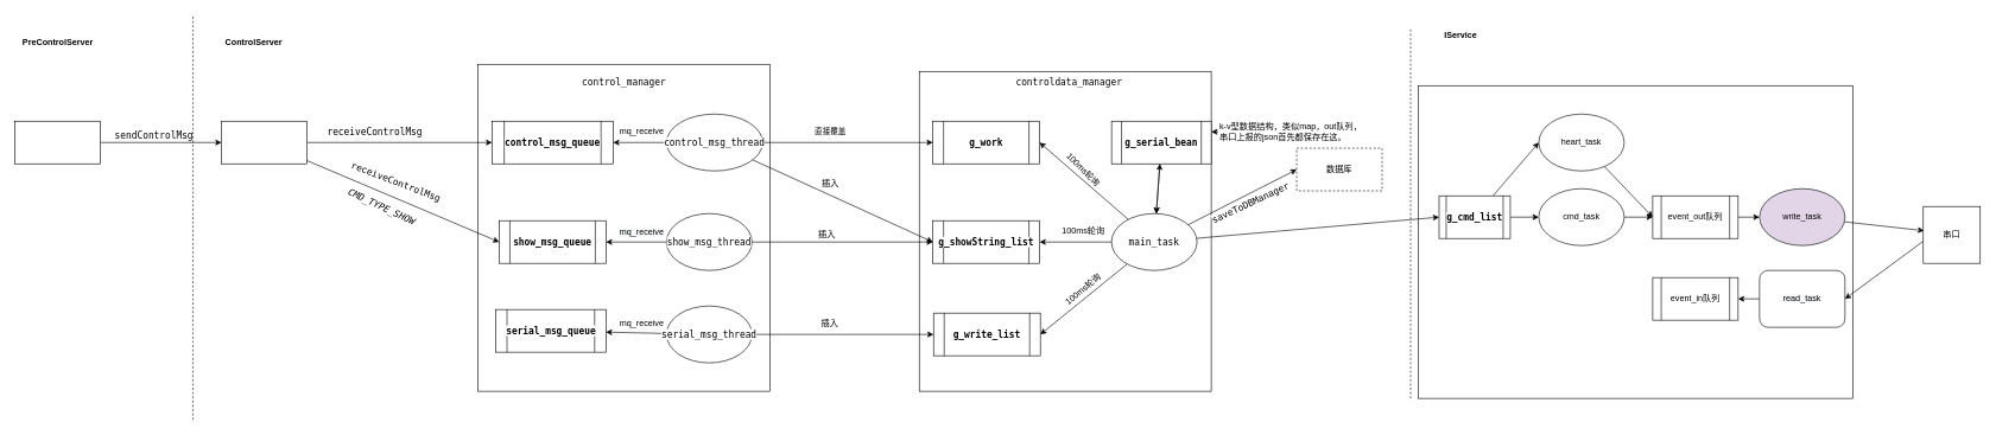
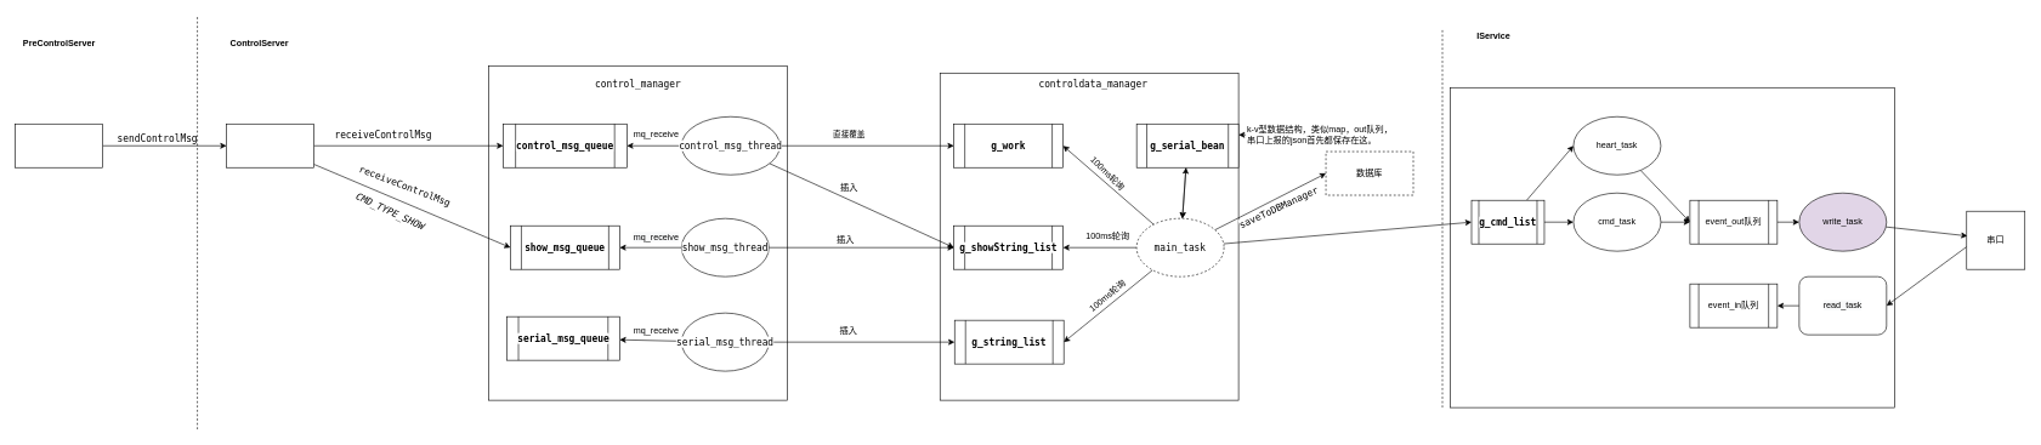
  <mxCell id="0" />
  <mxCell id="1" parent="0" />
  <mxCell id="2" value="" style="rounded=0;whiteSpace=wrap;html=1;align=left;" parent="1" vertex="1"><mxGeometry x="1991" y="120" width="610" height="440" as="geometry" /></mxCell>
  <mxCell id="3" value="" style="rounded=0;whiteSpace=wrap;html=1;" parent="1" vertex="1"><mxGeometry x="1290" y="100" width="410" height="450" as="geometry" /></mxCell>
  <mxCell id="4" value="" style="rounded=0;whiteSpace=wrap;html=1;" parent="1" vertex="1"><mxGeometry x="670" y="90" width="410" height="460" as="geometry" /></mxCell>
  <mxCell id="5" value="&lt;pre style=&quot;background-color: rgb(255 , 255 , 255) ; font-family: &amp;#34;jetbrains mono&amp;#34; , monospace ; font-size: 9.8pt&quot;&gt;control_manager&lt;/pre&gt;" style="text;html=1;align=center;verticalAlign=middle;resizable=0;points=[];autosize=1;strokeColor=none;" parent="1" vertex="1"><mxGeometry x="815" y="90" width="120" height="50" as="geometry" /></mxCell>
  <mxCell id="6" style="rounded=0;orthogonalLoop=1;jettySize=auto;html=1;entryX=0;entryY=0.5;entryDx=0;entryDy=0;" parent="1" source="9" target="16" edge="1"><mxGeometry relative="1" as="geometry" /></mxCell>
  <mxCell id="7" style="edgeStyle=none;rounded=0;orthogonalLoop=1;jettySize=auto;html=1;entryX=0;entryY=0.5;entryDx=0;entryDy=0;" parent="1" source="9" target="21" edge="1"><mxGeometry relative="1" as="geometry" /></mxCell>
  <mxCell id="8" style="edgeStyle=none;rounded=0;orthogonalLoop=1;jettySize=auto;html=1;" parent="1" source="9" target="19" edge="1"><mxGeometry relative="1" as="geometry" /></mxCell>
  <mxCell id="9" value="&lt;pre style=&quot;background-color: rgb(255 , 255 , 255) ; font-family: &amp;#34;jetbrains mono&amp;#34; , monospace ; font-size: 9.8pt&quot;&gt;control_msg_thread&lt;/pre&gt;" style="ellipse;whiteSpace=wrap;html=1;" parent="1" vertex="1"><mxGeometry x="935" y="160" width="135" height="80" as="geometry" /></mxCell>
  <mxCell id="10" style="edgeStyle=none;rounded=0;orthogonalLoop=1;jettySize=auto;html=1;" parent="1" source="12" target="21" edge="1"><mxGeometry relative="1" as="geometry" /></mxCell>
  <mxCell id="11" style="edgeStyle=none;rounded=0;orthogonalLoop=1;jettySize=auto;html=1;entryX=1;entryY=0.5;entryDx=0;entryDy=0;" parent="1" source="12" target="35" edge="1"><mxGeometry relative="1" as="geometry" /></mxCell>
  <mxCell id="12" value="&lt;pre style=&quot;background-color: rgb(255 , 255 , 255) ; font-family: &amp;#34;jetbrains mono&amp;#34; , monospace ; font-size: 9.8pt&quot;&gt;show_msg_thread&lt;/pre&gt;" style="ellipse;whiteSpace=wrap;html=1;" parent="1" vertex="1"><mxGeometry x="935" y="300" width="120" height="80" as="geometry" /></mxCell>
  <mxCell id="13" style="edgeStyle=none;rounded=0;orthogonalLoop=1;jettySize=auto;html=1;entryX=0;entryY=0.5;entryDx=0;entryDy=0;" parent="1" source="15" target="40" edge="1"><mxGeometry relative="1" as="geometry" /></mxCell>
  <mxCell id="14" style="edgeStyle=none;rounded=0;orthogonalLoop=1;jettySize=auto;html=1;" parent="1" source="15" target="38" edge="1"><mxGeometry relative="1" as="geometry" /></mxCell>
  <mxCell id="15" value="&lt;pre style=&quot;background-color: rgb(255 , 255 , 255) ; font-family: &amp;#34;jetbrains mono&amp;#34; , monospace ; font-size: 9.8pt&quot;&gt;serial_msg_thread&lt;/pre&gt;" style="ellipse;whiteSpace=wrap;html=1;" parent="1" vertex="1"><mxGeometry x="935" y="430" width="120" height="80" as="geometry" /></mxCell>
  <mxCell id="16" value="&lt;pre style=&quot;background-color: rgb(255 , 255 , 255) ; font-family: &amp;#34;jetbrains mono&amp;#34; , monospace ; font-size: 9.8pt&quot;&gt;&lt;span style=&quot;font-weight: bold&quot;&gt;g_work&lt;/span&gt;&lt;/pre&gt;" style="shape=process;whiteSpace=wrap;html=1;backgroundOutline=1;" parent="1" vertex="1"><mxGeometry x="1309" y="170" width="150" height="60" as="geometry" /></mxCell>
  <mxCell id="17" style="rounded=0;orthogonalLoop=1;jettySize=auto;html=1;entryX=1;entryY=0.5;entryDx=0;entryDy=0;" parent="1" source="51" target="16" edge="1"><mxGeometry relative="1" as="geometry" /></mxCell>
  <mxCell id="18" value="100ms轮询" style="text;html=1;align=center;verticalAlign=middle;resizable=0;points=[];autosize=1;strokeColor=none;" parent="1" vertex="1"><mxGeometry x="1480" y="315" width="80" height="20" as="geometry" /></mxCell>
  <mxCell id="19" value="&lt;pre style=&quot;background-color: rgb(255 , 255 , 255) ; font-family: &amp;#34;jetbrains mono&amp;#34; , monospace ; font-size: 9.8pt&quot;&gt;&lt;span style=&quot;font-weight: bold&quot;&gt;control_msg_queue&lt;/span&gt;&lt;/pre&gt;" style="shape=process;whiteSpace=wrap;html=1;backgroundOutline=1;" parent="1" vertex="1"><mxGeometry x="690" y="170" width="170" height="60" as="geometry" /></mxCell>
  <mxCell id="20" value="mq_receive" style="text;html=1;align=center;verticalAlign=middle;resizable=0;points=[];autosize=1;strokeColor=none;" parent="1" vertex="1"><mxGeometry x="860" y="175" width="80" height="20" as="geometry" /></mxCell>
  <mxCell id="21" value="&lt;pre style=&quot;background-color: rgb(255 , 255 , 255) ; font-family: &amp;#34;jetbrains mono&amp;#34; , monospace ; font-size: 9.8pt&quot;&gt;&lt;span style=&quot;font-weight: bold&quot;&gt;g_showString_list&lt;/span&gt;&lt;/pre&gt;" style="shape=process;whiteSpace=wrap;html=1;backgroundOutline=1;" parent="1" vertex="1"><mxGeometry x="1309" y="310" width="150" height="60" as="geometry" /></mxCell>
  <mxCell id="22" style="edgeStyle=none;rounded=0;orthogonalLoop=1;jettySize=auto;html=1;entryX=1;entryY=0.5;entryDx=0;entryDy=0;" parent="1" source="51" target="21" edge="1"><mxGeometry relative="1" as="geometry" /></mxCell>
  <mxCell id="23" value="100ms轮询" style="text;html=1;align=center;verticalAlign=middle;resizable=0;points=[];autosize=1;strokeColor=none;rotation=45;" parent="1" vertex="1"><mxGeometry x="1480" y="228" width="80" height="20" as="geometry" /></mxCell>
  <mxCell id="24" value="&lt;pre style=&quot;background-color: rgb(255 , 255 , 255) ; font-family: &amp;#34;jetbrains mono&amp;#34; , monospace&quot;&gt;&lt;span style=&quot;font-size: 11px&quot;&gt;直接覆盖&lt;/span&gt;&lt;/pre&gt;" style="text;html=1;align=center;verticalAlign=middle;resizable=0;points=[];autosize=1;strokeColor=none;rotation=0;" parent="1" vertex="1"><mxGeometry x="1135" y="165" width="60" height="40" as="geometry" /></mxCell>
  <mxCell id="25" style="edgeStyle=none;rounded=0;orthogonalLoop=1;jettySize=auto;html=1;entryX=0;entryY=0.5;entryDx=0;entryDy=0;" parent="1" source="27" target="19" edge="1"><mxGeometry relative="1" as="geometry" /></mxCell>
  <mxCell id="26" style="edgeStyle=none;rounded=0;orthogonalLoop=1;jettySize=auto;html=1;entryX=0;entryY=0.5;entryDx=0;entryDy=0;" parent="1" source="27" target="35" edge="1"><mxGeometry relative="1" as="geometry" /></mxCell>
  <mxCell id="27" value="" style="rounded=0;whiteSpace=wrap;html=1;" parent="1" vertex="1"><mxGeometry x="310" y="170" width="120" height="60" as="geometry" /></mxCell>
  <mxCell id="28" value="&lt;pre style=&quot;background-color: rgb(255 , 255 , 255) ; font-family: &amp;#34;jetbrains mono&amp;#34; , monospace ; font-size: 9.8pt&quot;&gt;&lt;br&gt;&lt;/pre&gt;" style="text;html=1;align=center;verticalAlign=middle;resizable=0;points=[];autosize=1;strokeColor=none;" parent="1" vertex="1"><mxGeometry x="495" y="160" width="20" height="50" as="geometry" /></mxCell>
  <mxCell id="29" style="edgeStyle=none;rounded=0;orthogonalLoop=1;jettySize=auto;html=1;entryX=0;entryY=0.5;entryDx=0;entryDy=0;" parent="1" source="30" target="27" edge="1"><mxGeometry relative="1" as="geometry" /></mxCell>
  <mxCell id="30" value="" style="rounded=0;whiteSpace=wrap;html=1;" parent="1" vertex="1"><mxGeometry x="20" y="170" width="120" height="60" as="geometry" /></mxCell>
  <mxCell id="31" value="&lt;pre style=&quot;background-color: rgb(255 , 255 , 255) ; font-family: &amp;#34;jetbrains mono&amp;#34; , monospace ; font-size: 9.8pt&quot;&gt;sendControlMsg&lt;/pre&gt;" style="text;html=1;align=center;verticalAlign=middle;resizable=0;points=[];autosize=1;strokeColor=none;" parent="1" vertex="1"><mxGeometry x="160" y="165" width="110" height="50" as="geometry" /></mxCell>
  <mxCell id="32" value="" style="endArrow=none;dashed=1;html=1;" parent="1" edge="1"><mxGeometry width="50" height="50" relative="1" as="geometry"><mxPoint x="270" y="590" as="sourcePoint" /><mxPoint x="270" y="20" as="targetPoint" /></mxGeometry></mxCell>
  <mxCell id="33" value="&lt;b&gt;PreControlServer&lt;/b&gt;" style="text;html=1;align=center;verticalAlign=middle;resizable=0;points=[];autosize=1;strokeColor=none;" parent="1" vertex="1"><mxGeometry x="20" y="50" width="120" height="20" as="geometry" /></mxCell>
  <mxCell id="34" value="&lt;b&gt;ControlServer&lt;/b&gt;" style="text;html=1;align=center;verticalAlign=middle;resizable=0;points=[];autosize=1;strokeColor=none;" parent="1" vertex="1"><mxGeometry x="305" y="50" width="100" height="20" as="geometry" /></mxCell>
  <mxCell id="35" value="&lt;pre style=&quot;background-color: rgb(255 , 255 , 255) ; font-family: &amp;#34;jetbrains mono&amp;#34; , monospace ; font-size: 9.8pt&quot;&gt;&lt;span style=&quot;font-weight: bold&quot;&gt;show_msg_queue&lt;/span&gt;&lt;/pre&gt;" style="shape=process;whiteSpace=wrap;html=1;backgroundOutline=1;" parent="1" vertex="1"><mxGeometry x="700" y="310" width="150" height="60" as="geometry" /></mxCell>
  <mxCell id="36" value="&lt;pre style=&quot;background-color: rgb(255 , 255 , 255) ; font-family: &amp;#34;jetbrains mono&amp;#34; , monospace ; font-size: 9.8pt&quot;&gt;&lt;span style=&quot;font-style: italic&quot;&gt;CMD_TYPE_SHOW&lt;/span&gt;&lt;/pre&gt;" style="text;html=1;align=center;verticalAlign=middle;resizable=0;points=[];autosize=1;strokeColor=none;rotation=25;" parent="1" vertex="1"><mxGeometry x="470" y="265" width="130" height="50" as="geometry" /></mxCell>
  <mxCell id="37" value="&lt;pre style=&quot;background-color: rgb(255 , 255 , 255) ; font-family: &amp;#34;jetbrains mono&amp;#34; , monospace ; font-size: 9.8pt&quot;&gt;&lt;span style=&quot;font-family: &amp;#34;helvetica&amp;#34; ; font-size: 12px ; background-color: rgb(248 , 249 , 250)&quot;&gt;mq_receive&lt;/span&gt;&lt;br&gt;&lt;/pre&gt;" style="text;html=1;align=center;verticalAlign=middle;resizable=0;points=[];autosize=1;strokeColor=none;" parent="1" vertex="1"><mxGeometry x="860" y="300" width="80" height="50" as="geometry" /></mxCell>
  <mxCell id="38" value="&lt;pre style=&quot;background-color: rgb(255 , 255 , 255) ; font-family: &amp;#34;jetbrains mono&amp;#34; , monospace ; font-size: 9.8pt&quot;&gt;&lt;span style=&quot;font-weight: bold&quot;&gt;serial_msg_queue&lt;/span&gt;&lt;/pre&gt;" style="shape=process;whiteSpace=wrap;html=1;backgroundOutline=1;" parent="1" vertex="1"><mxGeometry x="695" y="435" width="155" height="60" as="geometry" /></mxCell>
  <mxCell id="39" value="mq_receive" style="text;html=1;align=center;verticalAlign=middle;resizable=0;points=[];autosize=1;strokeColor=none;" parent="1" vertex="1"><mxGeometry x="860" y="445" width="80" height="20" as="geometry" /></mxCell>
- <mxCell id="40" value="&lt;pre style=&quot;background-color: rgb(255 , 255 , 255) ; font-family: &amp;#34;jetbrains mono&amp;#34; , monospace ; font-size: 9.8pt&quot;&gt;&lt;span style=&quot;font-weight: bold&quot;&gt;g_write_list&lt;/span&gt;&lt;/pre&gt;" style="shape=process;whiteSpace=wrap;html=1;backgroundOutline=1;" parent="1" vertex="1"><mxGeometry x="1310" y="440" width="150" height="60" as="geometry" /></mxCell>
+ <mxCell id="40" value="&lt;pre style=&quot;background-color: rgb(255 , 255 , 255) ; font-family: &amp;#34;jetbrains mono&amp;#34; , monospace ; font-size: 9.8pt&quot;&gt;&lt;span style=&quot;font-weight: bold&quot;&gt;g_string_list&lt;/span&gt;&lt;/pre&gt;" style="shape=process;whiteSpace=wrap;html=1;backgroundOutline=1;" parent="1" vertex="1"><mxGeometry x="1310" y="440" width="150" height="60" as="geometry" /></mxCell>
  <mxCell id="41" style="edgeStyle=none;rounded=0;orthogonalLoop=1;jettySize=auto;html=1;entryX=1;entryY=0.5;entryDx=0;entryDy=0;" parent="1" source="51" target="40" edge="1"><mxGeometry relative="1" as="geometry" /></mxCell>
  <mxCell id="42" value="100ms轮询" style="text;html=1;align=center;verticalAlign=middle;resizable=0;points=[];autosize=1;strokeColor=none;rotation=-40;" parent="1" vertex="1"><mxGeometry x="1480" y="397" width="80" height="20" as="geometry" /></mxCell>
  <mxCell id="43" value="数据库" style="whiteSpace=wrap;html=1;dashed=1;" parent="1" vertex="1"><mxGeometry x="1820" y="208" width="120" height="60" as="geometry" /></mxCell>
  <mxCell id="44" style="edgeStyle=none;rounded=0;orthogonalLoop=1;jettySize=auto;html=1;entryX=0;entryY=0.5;entryDx=0;entryDy=0;" parent="1" source="51" target="43" edge="1"><mxGeometry relative="1" as="geometry" /></mxCell>
  <mxCell id="45" value="&lt;pre style=&quot;background-color: rgb(255 , 255 , 255) ; font-family: &amp;#34;jetbrains mono&amp;#34; , monospace ; font-size: 9.8pt&quot;&gt;saveToDBManager&lt;/pre&gt;" style="text;html=1;align=center;verticalAlign=middle;resizable=0;points=[];autosize=1;strokeColor=none;rotation=-25;" parent="1" vertex="1"><mxGeometry x="1690" y="260" width="130" height="50" as="geometry" /></mxCell>
  <mxCell id="46" value="&lt;pre style=&quot;background-color: rgb(255 , 255 , 255) ; font-family: &amp;#34;jetbrains mono&amp;#34; , monospace ; font-size: 9.8pt&quot;&gt;&lt;br&gt;&lt;/pre&gt;" style="text;html=1;align=center;verticalAlign=middle;resizable=0;points=[];autosize=1;strokeColor=none;" parent="1" vertex="1"><mxGeometry x="1160" y="300" width="20" height="50" as="geometry" /></mxCell>
  <mxCell id="47" value="" style="endArrow=none;dashed=1;html=1;" parent="1" edge="1"><mxGeometry width="50" height="50" relative="1" as="geometry"><mxPoint x="1980" y="560" as="sourcePoint" /><mxPoint x="1980" y="40" as="targetPoint" /></mxGeometry></mxCell>
  <mxCell id="48" value="&lt;pre style=&quot;background-color: rgb(255 , 255 , 255) ; font-family: &amp;#34;jetbrains mono&amp;#34; , monospace ; font-size: 9.8pt&quot;&gt;receiveControlMsg&lt;/pre&gt;" style="text;html=1;align=center;verticalAlign=middle;resizable=0;points=[];autosize=1;strokeColor=none;rotation=21;" parent="1" vertex="1"><mxGeometry x="490" y="230" width="130" height="50" as="geometry" /></mxCell>
  <mxCell id="49" value="&lt;pre style=&quot;background-color: rgb(255 , 255 , 255) ; font-family: &amp;#34;jetbrains mono&amp;#34; , monospace ; font-size: 9.8pt&quot;&gt;receiveControlMsg&lt;/pre&gt;" style="text;html=1;align=center;verticalAlign=middle;resizable=0;points=[];autosize=1;strokeColor=none;" parent="1" vertex="1"><mxGeometry x="460" y="160" width="130" height="50" as="geometry" /></mxCell>
  <mxCell id="50" style="edgeStyle=none;rounded=0;orthogonalLoop=1;jettySize=auto;html=1;entryX=0;entryY=0.5;entryDx=0;entryDy=0;" parent="1" source="51" target="64" edge="1"><mxGeometry relative="1" as="geometry" /></mxCell>
- <mxCell id="51" value="&lt;pre style=&quot;background-color: rgb(255 , 255 , 255) ; font-family: &amp;#34;jetbrains mono&amp;#34; , monospace ; font-size: 9.8pt&quot;&gt;main_task&lt;/pre&gt;" style="ellipse;whiteSpace=wrap;html=1;" parent="1" vertex="1"><mxGeometry x="1560" y="300" width="120" height="80" as="geometry" /></mxCell>
+ <mxCell id="51" value="&lt;pre style=&quot;background-color: rgb(255 , 255 , 255) ; font-family: &amp;#34;jetbrains mono&amp;#34; , monospace ; font-size: 9.8pt&quot;&gt;main_task&lt;/pre&gt;" style="ellipse;whiteSpace=wrap;html=1;dashed=1;" parent="1" vertex="1"><mxGeometry x="1560" y="300" width="120" height="80" as="geometry" /></mxCell>
  <mxCell id="52" value="&lt;pre style=&quot;background-color: rgb(255 , 255 , 255) ; font-family: &amp;#34;jetbrains mono&amp;#34; , monospace ; font-size: 9.8pt&quot;&gt;controldata_manager&lt;/pre&gt;" style="text;html=1;align=center;verticalAlign=middle;resizable=0;points=[];autosize=1;strokeColor=none;" parent="1" vertex="1"><mxGeometry x="1425" y="90" width="150" height="50" as="geometry" /></mxCell>
  <mxCell id="53" style="edgeStyle=none;rounded=0;orthogonalLoop=1;jettySize=auto;html=1;" parent="1" source="55" target="51" edge="1"><mxGeometry relative="1" as="geometry" /></mxCell>
  <mxCell id="54" value="" style="edgeStyle=none;rounded=0;orthogonalLoop=1;jettySize=auto;html=1;startArrow=classic;startFill=1;" parent="1" source="55" target="51" edge="1"><mxGeometry relative="1" as="geometry" /></mxCell>
  <mxCell id="55" value="&lt;pre style=&quot;background-color: rgb(255 , 255 , 255) ; font-family: &amp;#34;jetbrains mono&amp;#34; , monospace ; font-size: 9.8pt&quot;&gt;&lt;span style=&quot;font-weight: bold&quot;&gt;g_serial_bean&lt;/span&gt;&lt;/pre&gt;" style="shape=process;whiteSpace=wrap;html=1;backgroundOutline=1;rounded=0;" parent="1" vertex="1"><mxGeometry x="1560" y="170" width="140" height="60" as="geometry" /></mxCell>
  <mxCell id="56" value="插入" style="text;html=1;align=center;verticalAlign=middle;resizable=0;points=[];autosize=1;strokeColor=none;" parent="1" vertex="1"><mxGeometry x="1145" y="248" width="40" height="20" as="geometry" /></mxCell>
  <mxCell id="57" value="插入" style="text;html=1;align=center;verticalAlign=middle;resizable=0;points=[];autosize=1;strokeColor=none;" parent="1" vertex="1"><mxGeometry x="1140" y="320" width="40" height="20" as="geometry" /></mxCell>
  <mxCell id="58" value="插入" style="text;html=1;align=center;verticalAlign=middle;resizable=0;points=[];autosize=1;strokeColor=none;" parent="1" vertex="1"><mxGeometry x="1144" y="445" width="40" height="20" as="geometry" /></mxCell>
  <mxCell id="59" style="rounded=0;orthogonalLoop=1;jettySize=auto;html=1;entryX=1;entryY=0.25;entryDx=0;entryDy=0;" parent="1" source="60" target="55" edge="1"><mxGeometry relative="1" as="geometry" /></mxCell>
  <mxCell id="60" value="k-v型数据结构，类似map，out队列，&lt;br&gt;串口上报的json首先都保存在这。" style="text;html=1;align=left;verticalAlign=middle;resizable=0;points=[];autosize=1;strokeColor=none;" parent="1" vertex="1"><mxGeometry x="1710" y="170" width="290" height="30" as="geometry" /></mxCell>
  <mxCell id="61" value="&lt;span&gt;&lt;b&gt;IService&lt;/b&gt;&lt;/span&gt;" style="text;html=1;align=center;verticalAlign=middle;resizable=0;points=[];autosize=1;strokeColor=none;" parent="1" vertex="1"><mxGeometry x="2020" y="40" width="60" height="20" as="geometry" /></mxCell>
  <mxCell id="62" style="edgeStyle=none;rounded=0;orthogonalLoop=1;jettySize=auto;html=1;entryX=0;entryY=0.5;entryDx=0;entryDy=0;" parent="1" source="64" target="66" edge="1"><mxGeometry relative="1" as="geometry" /></mxCell>
  <mxCell id="63" style="edgeStyle=none;rounded=0;orthogonalLoop=1;jettySize=auto;html=1;entryX=0;entryY=0.5;entryDx=0;entryDy=0;" parent="1" source="64" target="70" edge="1"><mxGeometry relative="1" as="geometry" /></mxCell>
  <mxCell id="64" value="&lt;pre style=&quot;background-color: rgb(255, 255, 255); font-family: &amp;quot;jetbrains mono&amp;quot;, monospace; font-size: 9.8pt;&quot;&gt;&lt;span style=&quot;font-weight: bold&quot;&gt;g_cmd_list&lt;/span&gt;&lt;/pre&gt;" style="shape=process;whiteSpace=wrap;html=1;backgroundOutline=1;align=center;" parent="1" vertex="1"><mxGeometry x="2020" y="275" width="100" height="60" as="geometry" /></mxCell>
  <mxCell id="65" style="edgeStyle=none;rounded=0;orthogonalLoop=1;jettySize=auto;html=1;entryX=0;entryY=0.5;entryDx=0;entryDy=0;" parent="1" source="66" target="75" edge="1"><mxGeometry relative="1" as="geometry" /></mxCell>
  <mxCell id="66" value="heart_task" style="ellipse;whiteSpace=wrap;html=1;align=center;" parent="1" vertex="1"><mxGeometry x="2160" y="160" width="120" height="80" as="geometry" /></mxCell>
  <mxCell id="67" style="edgeStyle=none;rounded=0;orthogonalLoop=1;jettySize=auto;html=1;entryX=0.013;entryY=0.585;entryDx=0;entryDy=0;entryPerimeter=0;" parent="1" source="68" edge="1"><mxGeometry relative="1" as="geometry"><mxPoint x="2701.04" y="324.05" as="targetPoint" /></mxGeometry></mxCell>
  <mxCell id="68" value="write_task" style="ellipse;whiteSpace=wrap;html=1;align=center;fillColor=#e1d5e7;" parent="1" vertex="1"><mxGeometry x="2470" y="265" width="120" height="80" as="geometry" /></mxCell>
  <mxCell id="69" style="edgeStyle=none;rounded=0;orthogonalLoop=1;jettySize=auto;html=1;entryX=0;entryY=0.5;entryDx=0;entryDy=0;" parent="1" source="70" target="75" edge="1"><mxGeometry relative="1" as="geometry" /></mxCell>
  <mxCell id="70" value="cmd_task" style="ellipse;whiteSpace=wrap;html=1;align=center;" parent="1" vertex="1"><mxGeometry x="2160" y="265" width="120" height="80" as="geometry" /></mxCell>
  <mxCell id="71" style="edgeStyle=none;rounded=0;orthogonalLoop=1;jettySize=auto;html=1;" parent="1" source="72" target="76" edge="1"><mxGeometry relative="1" as="geometry" /></mxCell>
  <mxCell id="72" value="&lt;span style=&quot;color: rgb(0 , 0 , 0) ; font-family: &amp;#34;helvetica&amp;#34; ; font-size: 12px ; font-style: normal ; font-weight: 400 ; letter-spacing: normal ; text-align: center ; text-indent: 0px ; text-transform: none ; word-spacing: 0px ; background-color: rgb(248 , 249 , 250) ; display: inline ; float: none&quot;&gt;read_task&lt;/span&gt;" style="whiteSpace=wrap;html=1;align=center;rounded=1;" parent="1" vertex="1"><mxGeometry x="2470" y="380" width="120" height="80" as="geometry" /></mxCell>
  <mxCell id="73" style="edgeStyle=none;rounded=0;orthogonalLoop=1;jettySize=auto;html=1;entryX=1;entryY=0.5;entryDx=0;entryDy=0;" parent="1" target="72" edge="1"><mxGeometry relative="1" as="geometry"><mxPoint x="2700" y="338.867" as="sourcePoint" /></mxGeometry></mxCell>
  <mxCell id="74" style="edgeStyle=none;rounded=0;orthogonalLoop=1;jettySize=auto;html=1;" parent="1" source="75" target="68" edge="1"><mxGeometry relative="1" as="geometry" /></mxCell>
  <mxCell id="75" value="&lt;span&gt;event_out队列&lt;/span&gt;" style="shape=process;whiteSpace=wrap;html=1;backgroundOutline=1;align=center;" parent="1" vertex="1"><mxGeometry x="2320" y="275" width="120" height="60" as="geometry" /></mxCell>
  <mxCell id="76" value="&lt;span&gt;event_in队列&lt;/span&gt;" style="shape=process;whiteSpace=wrap;html=1;backgroundOutline=1;align=center;" parent="1" vertex="1"><mxGeometry x="2320" y="390" width="120" height="60" as="geometry" /></mxCell>
  <mxCell id="77" value="&lt;span&gt;串口&lt;/span&gt;" style="whiteSpace=wrap;html=1;aspect=fixed;align=center;" parent="1" vertex="1"><mxGeometry x="2700" y="290" width="80" height="80" as="geometry" /></mxCell>
